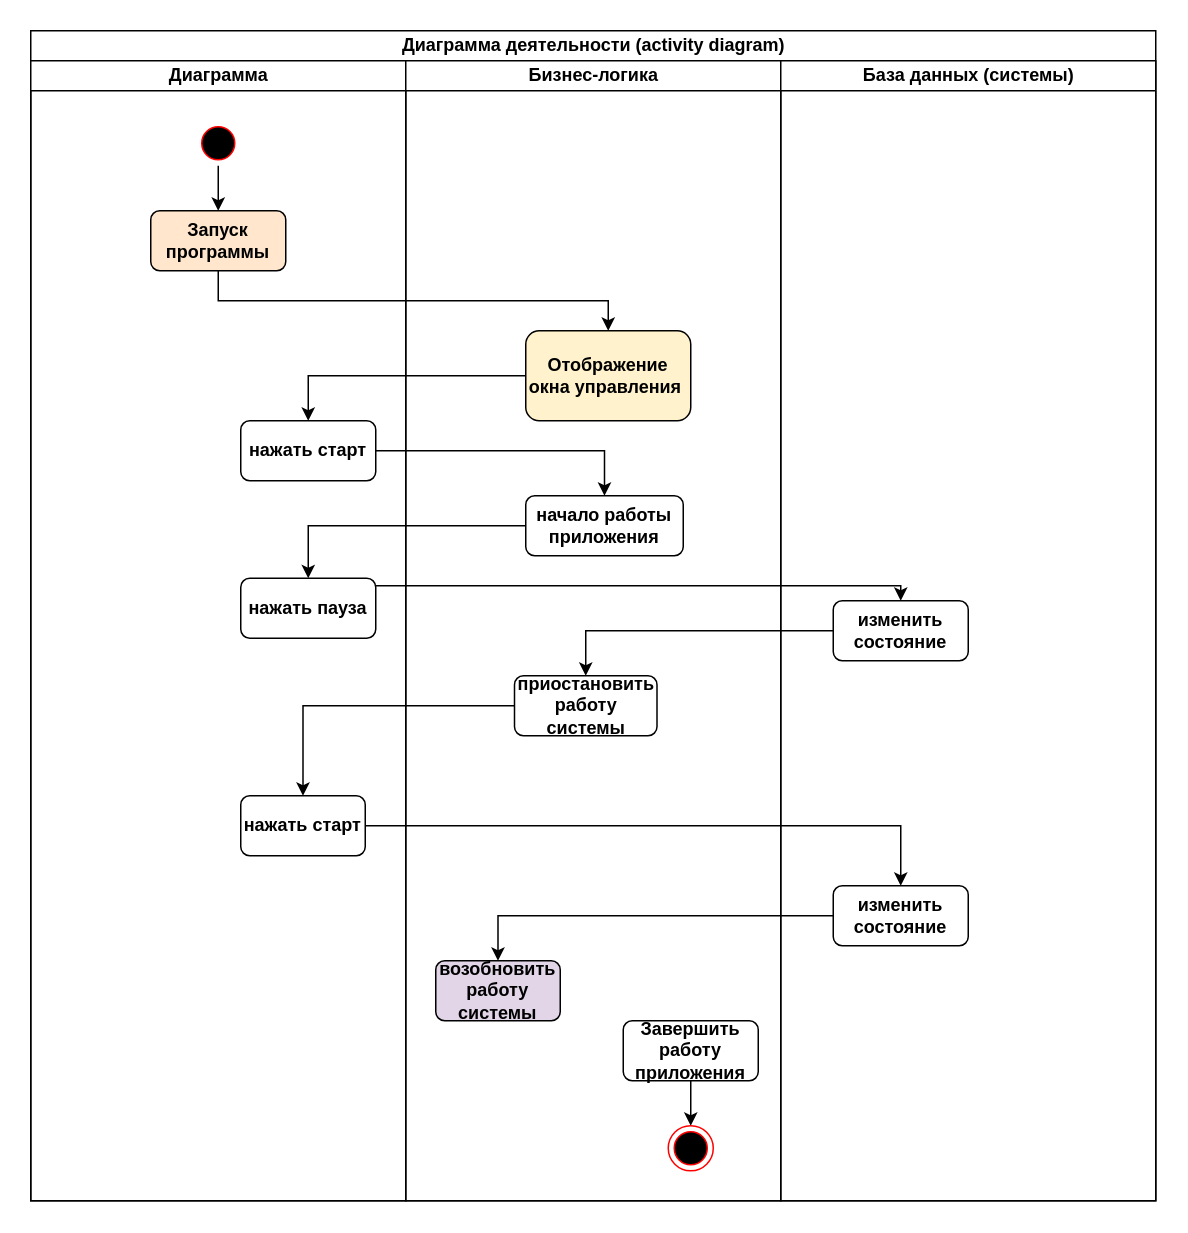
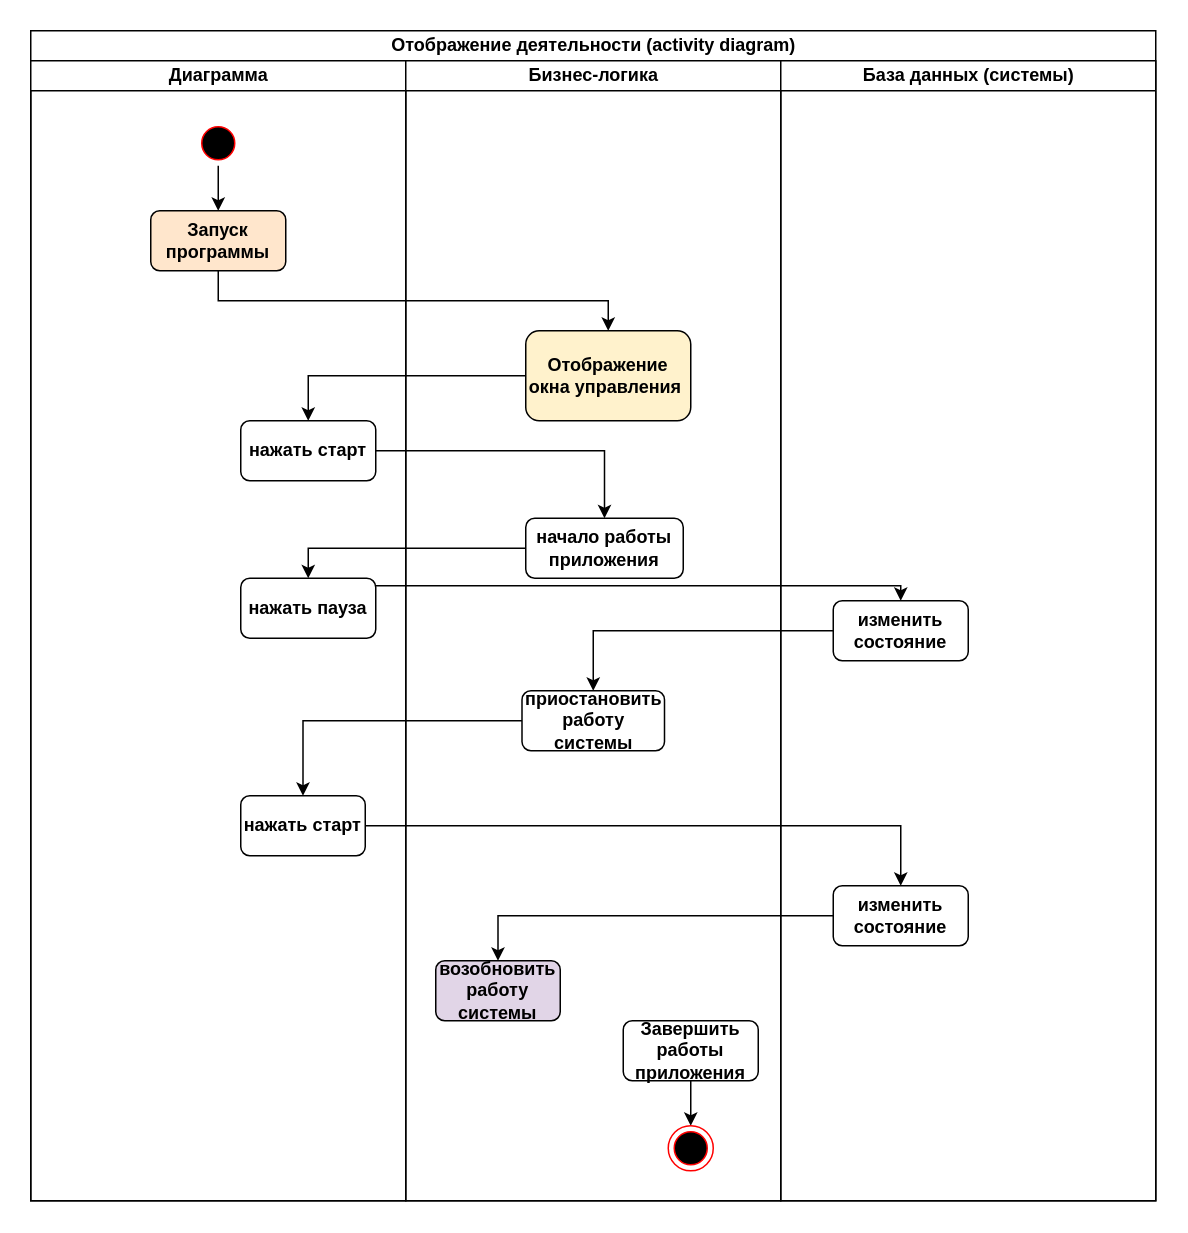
  <mxCell id="0" />
  <mxCell id="1" parent="0" />
- <mxCell id="2" value="Диаграмма деятельности (activity diagram)" style="swimlane;html=1;childLayout=stackLayout;resizeParent=1;resizeParentMax=0;startSize=20;" parent="1" vertex="1"><mxGeometry x="20" y="20" width="750" height="780" as="geometry" /></mxCell>
+ <mxCell id="2" value="Отображение деятельности (activity diagram)" style="swimlane;html=1;childLayout=stackLayout;resizeParent=1;resizeParentMax=0;startSize=20;" parent="1" vertex="1"><mxGeometry x="20" y="20" width="750" height="780" as="geometry" /></mxCell>
  <mxCell id="3" value="Диаграмма" style="swimlane;html=1;startSize=20;" parent="2" vertex="1"><mxGeometry y="20" width="250" height="760" as="geometry" /></mxCell>
  <mxCell id="4" style="edgeStyle=orthogonalEdgeStyle;rounded=0;orthogonalLoop=1;jettySize=auto;html=1;entryX=0.5;entryY=0;entryDx=0;entryDy=0;" parent="3" source="5" target="6" edge="1"><mxGeometry relative="1" as="geometry" /></mxCell>
  <mxCell id="5" value="" style="ellipse;html=1;shape=startState;fillColor=#000000;strokeColor=#ff0000;" parent="3" vertex="1"><mxGeometry x="110" y="40" width="30" height="30" as="geometry" /></mxCell>
  <mxCell id="6" value="&lt;b&gt;Запуск программы&lt;/b&gt;" style="rounded=1;whiteSpace=wrap;html=1;fillColor=#ffe6cc;" parent="3" vertex="1"><mxGeometry x="80" y="100" width="90" height="40" as="geometry" /></mxCell>
  <mxCell id="7" value="&lt;b&gt;нажать старт&lt;/b&gt;" style="rounded=1;whiteSpace=wrap;html=1;" parent="3" vertex="1"><mxGeometry x="140" y="240" width="90" height="40" as="geometry" /></mxCell>
  <mxCell id="8" value="&lt;b&gt;нажать пауза&lt;/b&gt;" style="rounded=1;whiteSpace=wrap;html=1;" parent="3" vertex="1"><mxGeometry x="140" y="345" width="90" height="40" as="geometry" /></mxCell>
  <mxCell id="9" value="&lt;b&gt;нажать старт&lt;/b&gt;" style="rounded=1;whiteSpace=wrap;html=1;" parent="3" vertex="1"><mxGeometry x="140" y="490" width="83" height="40" as="geometry" /></mxCell>
  <mxCell id="10" value="Бизнес-логика" style="swimlane;html=1;startSize=20;" parent="2" vertex="1"><mxGeometry x="250" y="20" width="250" height="760" as="geometry" /></mxCell>
  <mxCell id="11" value="&lt;b&gt;Отображение окна управления&amp;nbsp;&lt;/b&gt;" style="rounded=1;whiteSpace=wrap;html=1;fillColor=#fff2cc;" parent="10" vertex="1"><mxGeometry x="80" y="180" width="110" height="60" as="geometry" /></mxCell>
- <mxCell id="12" value="&lt;b&gt;начало работы приложения&lt;/b&gt;" style="rounded=1;whiteSpace=wrap;html=1;" parent="10" vertex="1"><mxGeometry x="80" y="290" width="105" height="40" as="geometry" /></mxCell>
+ <mxCell id="12" value="&lt;b&gt;начало работы приложения&lt;/b&gt;" style="rounded=1;whiteSpace=wrap;html=1;" parent="10" vertex="1"><mxGeometry x="80" y="305" width="105" height="40" as="geometry" /></mxCell>
  <mxCell id="13" style="edgeStyle=orthogonalEdgeStyle;rounded=0;orthogonalLoop=1;jettySize=auto;html=1;entryX=0.5;entryY=0;entryDx=0;entryDy=0;" parent="10" source="14" target="15" edge="1"><mxGeometry relative="1" as="geometry" /></mxCell>
- <mxCell id="14" value="&lt;b&gt;Завершить работу приложения&lt;/b&gt;" style="rounded=1;whiteSpace=wrap;html=1;" parent="10" vertex="1"><mxGeometry x="145" y="640" width="90" height="40" as="geometry" /></mxCell>
+ <mxCell id="14" value="&lt;b&gt;Завершить работы приложения&lt;/b&gt;" style="rounded=1;whiteSpace=wrap;html=1;" parent="10" vertex="1"><mxGeometry x="145" y="640" width="90" height="40" as="geometry" /></mxCell>
  <mxCell id="15" value="" style="ellipse;html=1;shape=endState;fillColor=#000000;strokeColor=#ff0000;" parent="10" vertex="1"><mxGeometry x="175" y="710" width="30" height="30" as="geometry" /></mxCell>
- <mxCell id="16" value="&lt;b&gt;приостановить работу системы&lt;/b&gt;" style="rounded=1;whiteSpace=wrap;html=1;" parent="10" vertex="1"><mxGeometry x="72.5" y="410" width="95" height="40" as="geometry" /></mxCell>
+ <mxCell id="16" value="&lt;b&gt;приостановить работу системы&lt;/b&gt;" style="rounded=1;whiteSpace=wrap;html=1;" parent="10" vertex="1"><mxGeometry x="77.5" y="420" width="95" height="40" as="geometry" /></mxCell>
  <mxCell id="17" value="&lt;b&gt;возобновить работу системы&lt;/b&gt;" style="rounded=1;whiteSpace=wrap;html=1;fillColor=#e1d5e7;" parent="10" vertex="1"><mxGeometry x="20" y="600" width="83" height="40" as="geometry" /></mxCell>
  <mxCell id="18" value="База данных (системы)" style="swimlane;html=1;startSize=20;" parent="2" vertex="1"><mxGeometry x="500" y="20" width="250" height="760" as="geometry" /></mxCell>
  <mxCell id="19" value="&lt;b&gt;изменить состояние&lt;/b&gt;" style="rounded=1;whiteSpace=wrap;html=1;" vertex="1" parent="18"><mxGeometry x="35" y="360" width="90" height="40" as="geometry" /></mxCell>
  <mxCell id="20" value="&lt;b&gt;изменить состояние&lt;/b&gt;" style="rounded=1;whiteSpace=wrap;html=1;" vertex="1" parent="18"><mxGeometry x="35" y="550" width="90" height="40" as="geometry" /></mxCell>
  <mxCell id="21" style="edgeStyle=orthogonalEdgeStyle;rounded=0;orthogonalLoop=1;jettySize=auto;html=1;entryX=0.5;entryY=0;entryDx=0;entryDy=0;" parent="2" source="11" target="7" edge="1"><mxGeometry relative="1" as="geometry"><Array as="points"><mxPoint x="185" y="230" /></Array></mxGeometry></mxCell>
  <mxCell id="22" style="edgeStyle=orthogonalEdgeStyle;rounded=0;orthogonalLoop=1;jettySize=auto;html=1;entryX=0.5;entryY=0;entryDx=0;entryDy=0;" parent="2" source="7" target="12" edge="1"><mxGeometry relative="1" as="geometry" /></mxCell>
  <mxCell id="23" style="edgeStyle=orthogonalEdgeStyle;rounded=0;orthogonalLoop=1;jettySize=auto;html=1;entryX=0.5;entryY=0;entryDx=0;entryDy=0;" parent="2" source="6" target="11" edge="1"><mxGeometry relative="1" as="geometry"><Array as="points"><mxPoint x="125" y="180" /><mxPoint x="385" y="180" /></Array></mxGeometry></mxCell>
  <mxCell id="24" style="edgeStyle=orthogonalEdgeStyle;rounded=0;orthogonalLoop=1;jettySize=auto;html=1;entryX=0.5;entryY=0;entryDx=0;entryDy=0;" parent="2" source="12" target="8" edge="1"><mxGeometry relative="1" as="geometry"><mxPoint x="125" y="350" as="targetPoint" /></mxGeometry></mxCell>
  <mxCell id="25" style="edgeStyle=orthogonalEdgeStyle;rounded=0;orthogonalLoop=1;jettySize=auto;html=1;entryX=0.5;entryY=0;entryDx=0;entryDy=0;" parent="2" source="16" target="9" edge="1"><mxGeometry relative="1" as="geometry" /></mxCell>
  <mxCell id="26" style="edgeStyle=orthogonalEdgeStyle;rounded=0;orthogonalLoop=1;jettySize=auto;html=1;entryX=0.5;entryY=0;entryDx=0;entryDy=0;" edge="1" parent="2" source="8" target="19"><mxGeometry relative="1" as="geometry"><Array as="points"><mxPoint x="580" y="370" /></Array></mxGeometry></mxCell>
  <mxCell id="27" style="edgeStyle=orthogonalEdgeStyle;rounded=0;orthogonalLoop=1;jettySize=auto;html=1;entryX=0.5;entryY=0;entryDx=0;entryDy=0;" edge="1" parent="2" source="19" target="16"><mxGeometry relative="1" as="geometry" /></mxCell>
  <mxCell id="28" style="edgeStyle=orthogonalEdgeStyle;rounded=0;orthogonalLoop=1;jettySize=auto;html=1;entryX=0.5;entryY=0;entryDx=0;entryDy=0;" edge="1" parent="2" source="9" target="20"><mxGeometry relative="1" as="geometry" /></mxCell>
  <mxCell id="29" style="edgeStyle=orthogonalEdgeStyle;rounded=0;orthogonalLoop=1;jettySize=auto;html=1;entryX=0.5;entryY=0;entryDx=0;entryDy=0;" edge="1" parent="2" source="20" target="17"><mxGeometry relative="1" as="geometry"><mxPoint x="310" y="610" as="targetPoint" /></mxGeometry></mxCell>
